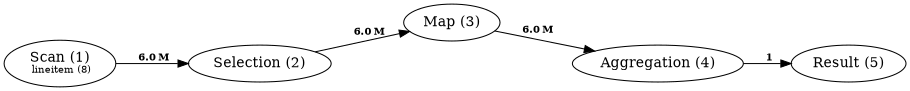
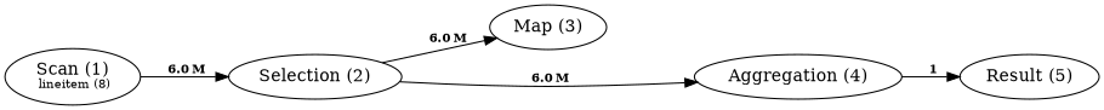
  digraph {
    rankdir=LR
    n1 [label=<Scan (1)<FONT POINT-SIZE="10"><br/> lineitem (8)</FONT>>]
    n2 [label=<Selection (2)>]
    n3 [label=<Map (3)>]
    n4 [label=<Aggregation (4)>]
    n5 [label=<Result (5)>]
    n1 -> n2 [label=<<FONT POINT-SIZE="10"><br/> <FONT POINT-SIZE="10"><b>6.0&#8239;M</b></FONT></FONT>>]
    n2 -> n3 [label=<<FONT POINT-SIZE="10"><br/> <FONT POINT-SIZE="10"><b>6.0&#8239;M</b></FONT></FONT>>]
-   n3 -> n4 [label=<<FONT POINT-SIZE="10"><br/> <FONT POINT-SIZE="10"><b>6.0&#8239;M</b></FONT></FONT>>]
+   n2 -> n4 [label=<<FONT POINT-SIZE="10"><br/> <FONT POINT-SIZE="10"><b>6.0&#8239;M</b></FONT></FONT>>]
    n4 -> n5 [label=<<FONT POINT-SIZE="10"><br/> <FONT POINT-SIZE="10"><b>1</b></FONT></FONT>>]
  }
